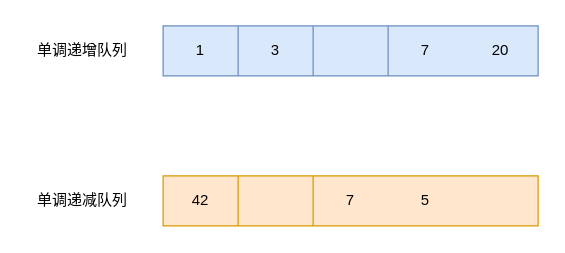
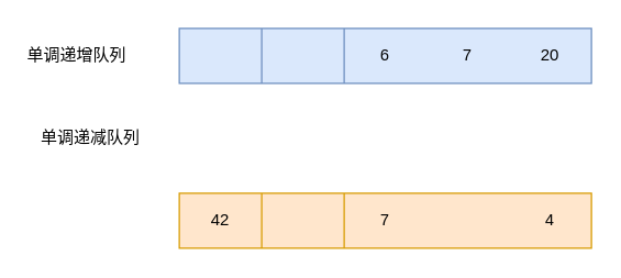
  <mxCell id="0" />
  <mxCell id="1" parent="0" />
  <mxCell id="2" value="" style="shape=table;html=1;whiteSpace=wrap;startSize=0;container=1;collapsible=0;childLayout=tableLayout;fillColor=#ffe6cc;strokeColor=#d79b00;" vertex="1" parent="1"><mxGeometry x="130" y="140" width="300" height="40" as="geometry" /></mxCell>
  <mxCell id="3" value="" style="shape=partialRectangle;html=1;whiteSpace=wrap;collapsible=0;dropTarget=0;pointerEvents=0;fillColor=none;top=0;left=0;bottom=0;right=0;points=[[0,0.5],[1,0.5]];portConstraint=eastwest;" vertex="1" parent="2"><mxGeometry width="300" height="40" as="geometry" /></mxCell>
  <mxCell id="4" value="42" style="shape=partialRectangle;html=1;whiteSpace=wrap;connectable=0;fillColor=none;top=0;left=0;bottom=0;right=0;overflow=hidden;pointerEvents=1;" vertex="1" parent="3"><mxGeometry width="60" height="40" as="geometry" /></mxCell>
  <mxCell id="5" value="7" style="shape=partialRectangle;html=1;whiteSpace=wrap;connectable=0;fillColor=none;top=0;left=0;bottom=0;right=0;overflow=hidden;pointerEvents=1;" vertex="1" parent="3"><mxGeometry x="120" width="60" height="40" as="geometry" /></mxCell>
- <mxCell id="6" value="5" style="shape=partialRectangle;html=1;whiteSpace=wrap;connectable=0;fillColor=none;top=0;left=0;bottom=0;right=0;overflow=hidden;pointerEvents=1;" vertex="1" parent="3"><mxGeometry x="180" width="60" height="40" as="geometry" /></mxCell>
- <mxCell id="8" value="单调递增队列" style="text;html=1;align=center;verticalAlign=middle;resizable=0;points=[];autosize=1;strokeColor=none;" vertex="1" parent="1"><mxGeometry x="20" y="30" width="90" height="20" as="geometry" /></mxCell>
- <mxCell id="9" value="单调递减队列" style="text;html=1;align=center;verticalAlign=middle;resizable=0;points=[];autosize=1;strokeColor=none;" vertex="1" parent="1"><mxGeometry x="20" y="150" width="90" height="20" as="geometry" /></mxCell>
+ <mxCell id="7" value="4" style="shape=partialRectangle;html=1;whiteSpace=wrap;connectable=0;fillColor=none;top=0;left=0;bottom=0;right=0;overflow=hidden;pointerEvents=1;" vertex="1" parent="3"><mxGeometry x="240" width="60" height="40" as="geometry" /></mxCell>
+ <mxCell id="8" value="单调递增队列" style="text;html=1;align=center;verticalAlign=middle;resizable=0;points=[];autosize=1;strokeColor=none;" vertex="1" parent="1"><mxGeometry x="10" y="30" width="90" height="20" as="geometry" /></mxCell>
+ <mxCell id="9" value="单调递减队列" style="text;html=1;align=center;verticalAlign=middle;resizable=0;points=[];autosize=1;strokeColor=none;" vertex="1" parent="1"><mxGeometry x="20" y="90" width="90" height="20" as="geometry" /></mxCell>
  <mxCell id="10" value="" style="shape=table;html=1;whiteSpace=wrap;startSize=0;container=1;collapsible=0;childLayout=tableLayout;fillColor=#dae8fc;strokeColor=#6c8ebf;" vertex="1" parent="1"><mxGeometry x="130" y="20" width="300" height="40" as="geometry" /></mxCell>
  <mxCell id="11" value="" style="shape=partialRectangle;html=1;whiteSpace=wrap;collapsible=0;dropTarget=0;pointerEvents=0;fillColor=none;top=0;left=0;bottom=0;right=0;points=[[0,0.5],[1,0.5]];portConstraint=eastwest;" vertex="1" parent="10"><mxGeometry width="300" height="40" as="geometry" /></mxCell>
- <mxCell id="12" value="1" style="shape=partialRectangle;html=1;whiteSpace=wrap;connectable=0;fillColor=none;top=0;left=0;bottom=0;right=0;overflow=hidden;pointerEvents=1;" vertex="1" parent="11"><mxGeometry width="60" height="40" as="geometry" /></mxCell>
- <mxCell id="13" value="3" style="shape=partialRectangle;html=1;whiteSpace=wrap;connectable=0;fillColor=none;top=0;left=0;bottom=0;right=0;overflow=hidden;pointerEvents=1;" vertex="1" parent="11"><mxGeometry x="60" width="60" height="40" as="geometry" /></mxCell>
+ <mxCell id="14" value="6" style="shape=partialRectangle;html=1;whiteSpace=wrap;connectable=0;fillColor=none;top=0;left=0;bottom=0;right=0;overflow=hidden;pointerEvents=1;" vertex="1" parent="11"><mxGeometry x="120" width="60" height="40" as="geometry" /></mxCell>
  <mxCell id="15" value="7" style="shape=partialRectangle;html=1;whiteSpace=wrap;connectable=0;fillColor=none;top=0;left=0;bottom=0;right=0;overflow=hidden;pointerEvents=1;" vertex="1" parent="11"><mxGeometry x="180" width="60" height="40" as="geometry" /></mxCell>
  <mxCell id="16" value="20" style="shape=partialRectangle;html=1;whiteSpace=wrap;connectable=0;fillColor=none;top=0;left=0;bottom=0;right=0;overflow=hidden;pointerEvents=1;" vertex="1" parent="11"><mxGeometry x="240" width="60" height="40" as="geometry" /></mxCell>
